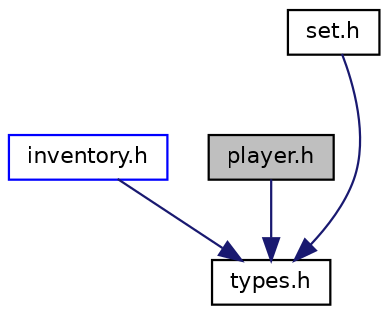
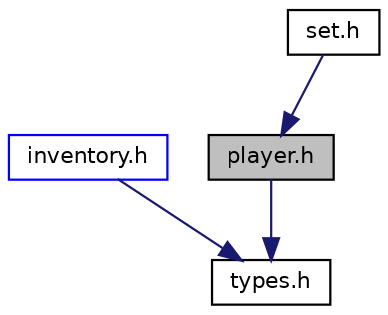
  digraph {
    node [color=black fillcolor=white fontname=Helvetica fontsize=10 shape=record style=filled]
    edge [color=midnightblue fontname=Helvetica fontsize=10 labelfontname=Helvetica labelfontsize=10 style=solid]
    n1 [fillcolor=grey75 fontcolor=black height=0.2 label="player.h" width=0.4]
    n2 [height=0.2 label="types.h" width=0.4]
    n3 [color=blue height=0.2 label="inventory.h" width=0.4]
    n4 [height=0.2 label="set.h" width=0.4]
    n1 -> n2
    n3 -> n2
-   n4 -> n2
+   n4 -> n1
  }
